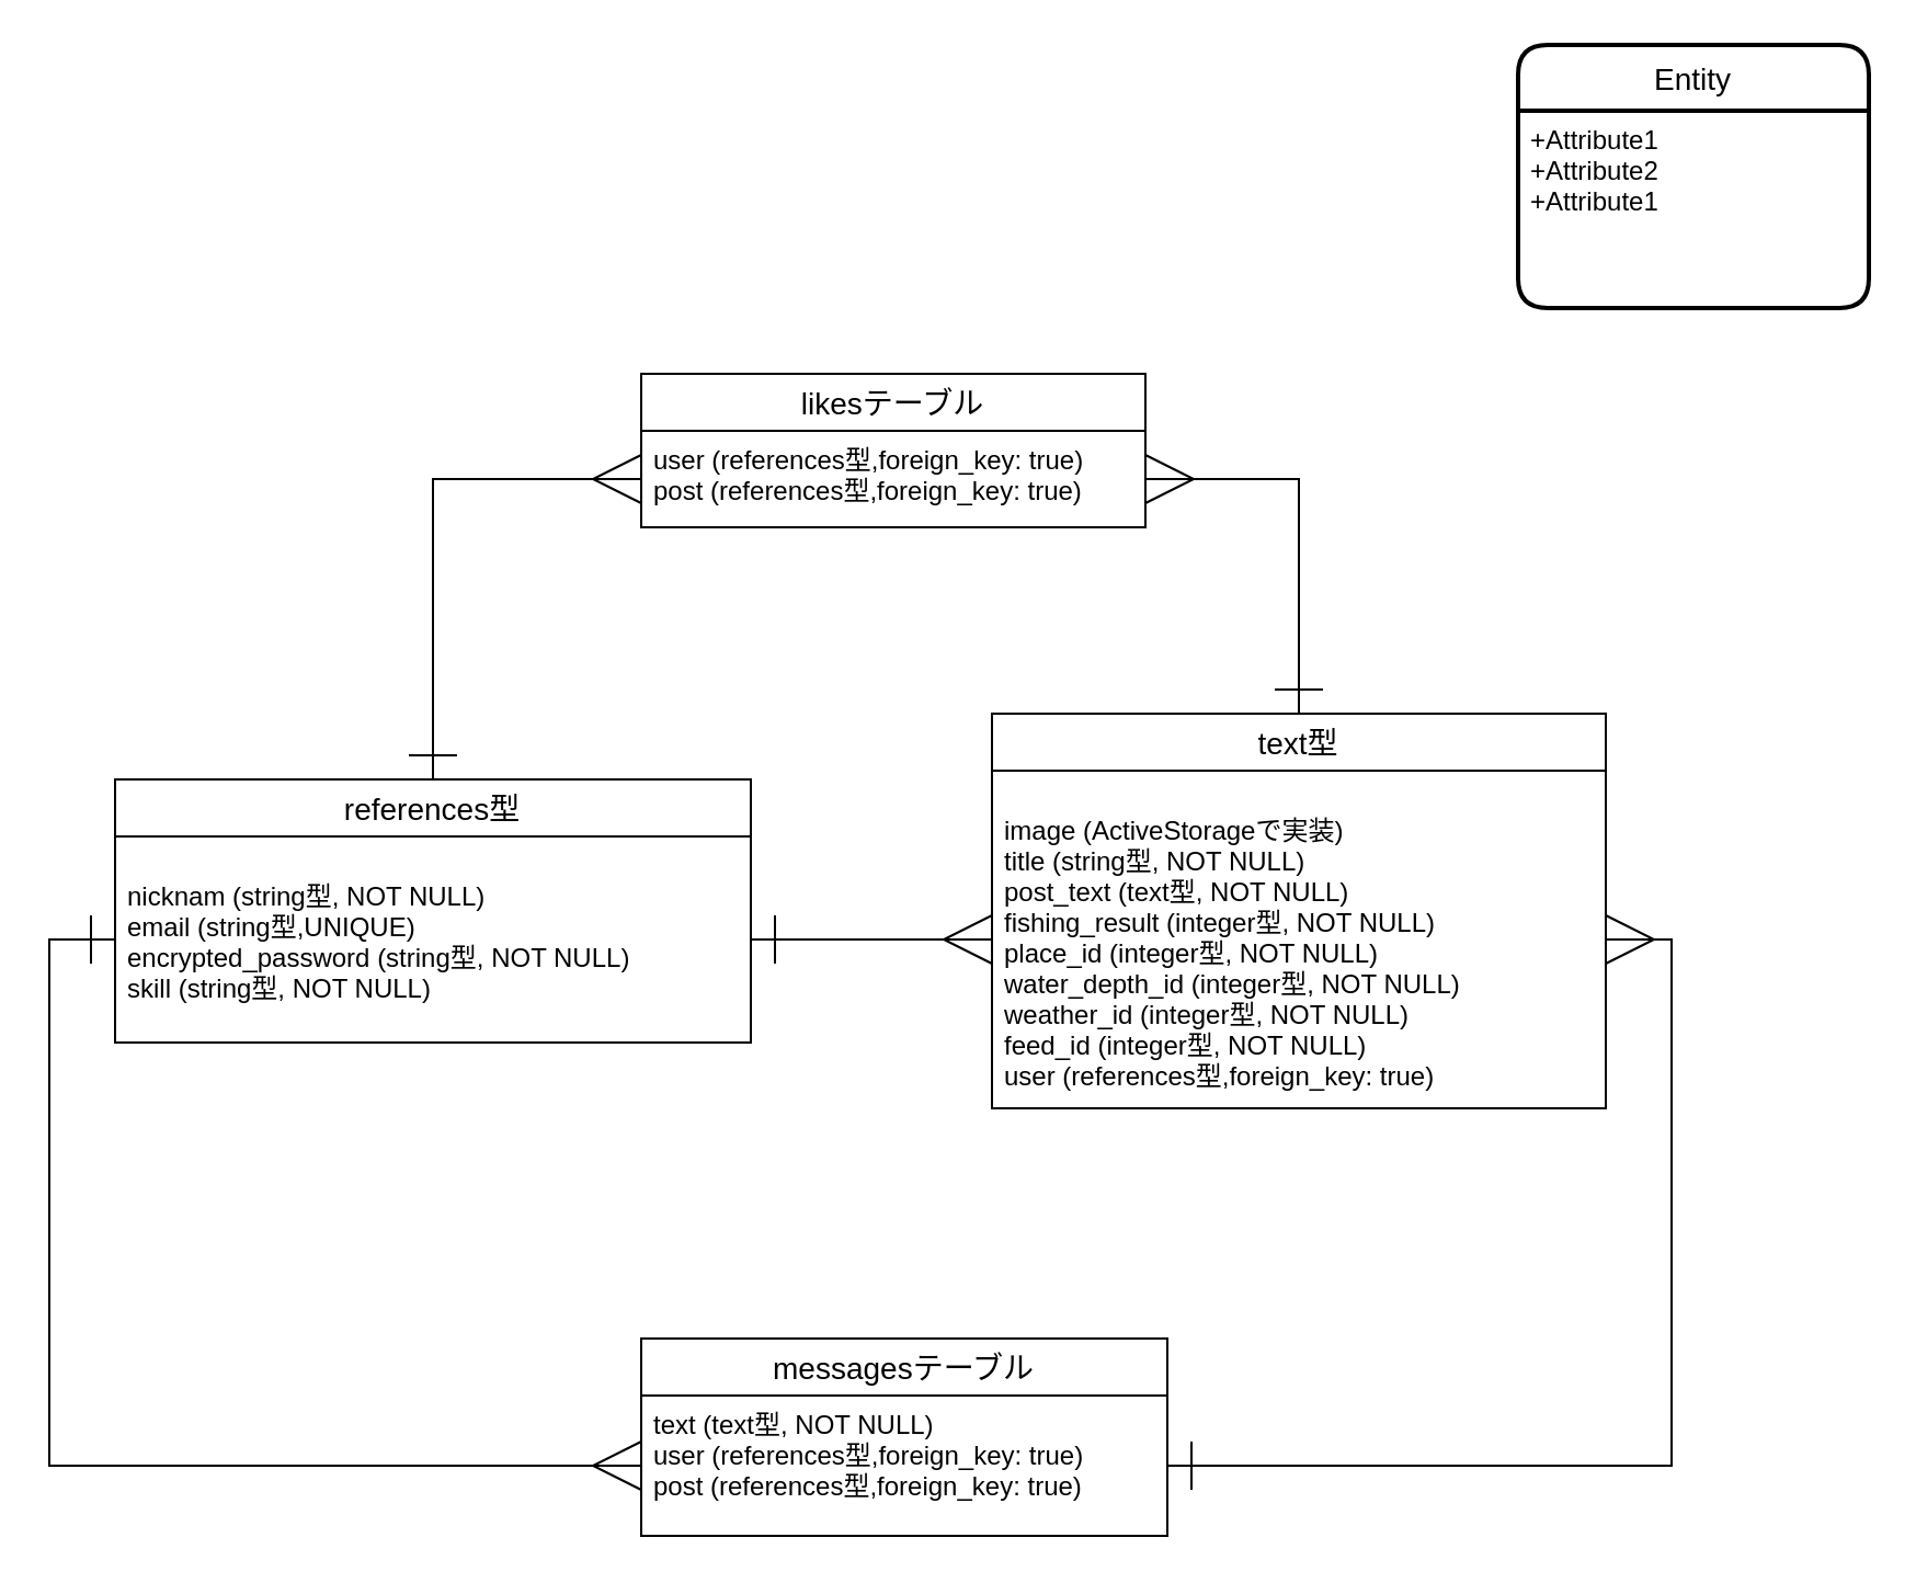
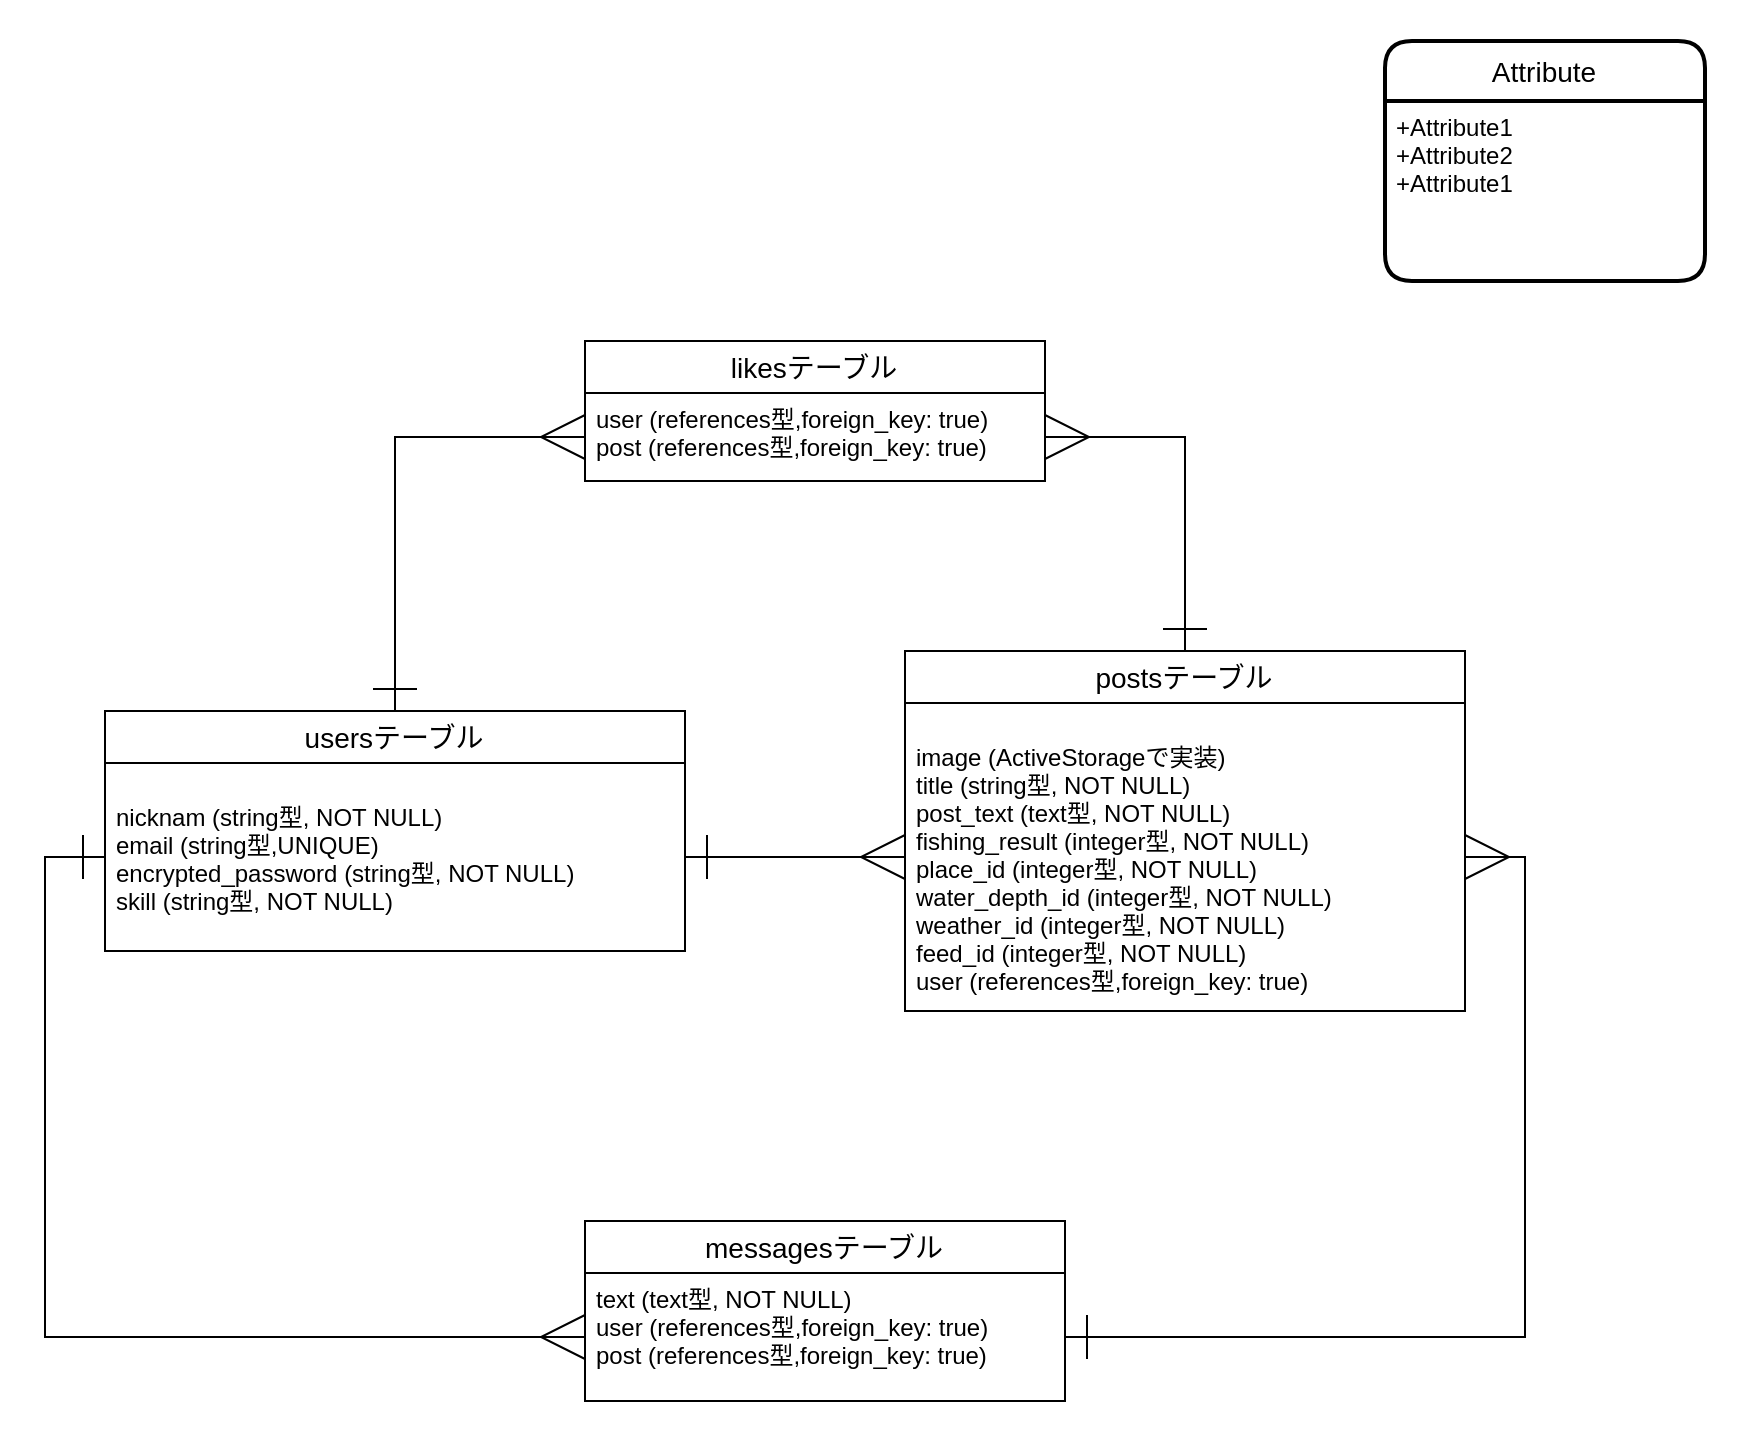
  <mxCell id="0" />
  <mxCell id="1" parent="0" />
- <mxCell id="2" value="references型" style="swimlane;fontStyle=0;childLayout=stackLayout;horizontal=1;startSize=26;horizontalStack=0;resizeParent=1;resizeParentMax=0;resizeLast=0;collapsible=1;marginBottom=0;align=center;fontSize=14;labelBackgroundColor=#ffffff;fillColor=none;strokeColor=#000000;fontColor=#000000;" parent="1" vertex="1"><mxGeometry x="20" y="355" width="290" height="120" as="geometry"><mxRectangle x="80" y="225" width="116" height="26" as="alternateBounds" /></mxGeometry></mxCell>
+ <mxCell id="2" value="usersテーブル" style="swimlane;fontStyle=0;childLayout=stackLayout;horizontal=1;startSize=26;horizontalStack=0;resizeParent=1;resizeParentMax=0;resizeLast=0;collapsible=1;marginBottom=0;align=center;fontSize=14;labelBackgroundColor=#ffffff;fillColor=none;strokeColor=#000000;fontColor=#000000;" parent="1" vertex="1"><mxGeometry x="20" y="355" width="290" height="120" as="geometry"><mxRectangle x="80" y="225" width="116" height="26" as="alternateBounds" /></mxGeometry></mxCell>
  <mxCell id="3" value="&#10;nicknam (string型, NOT NULL)　&#10;email (string型,UNIQUE)&#10;encrypted_password (string型, NOT NULL)&#10;skill (string型, NOT NULL)" style="text;fillColor=none;spacingLeft=4;spacingRight=4;overflow=hidden;rotatable=0;points=[[0,0.5],[1,0.5]];portConstraint=eastwest;fontSize=12;strokeColor=#000000;fontColor=#000000;" parent="2" vertex="1"><mxGeometry y="26" width="290" height="94" as="geometry" /></mxCell>
- <mxCell id="4" value="text型" style="swimlane;fontStyle=0;childLayout=stackLayout;horizontal=1;startSize=26;horizontalStack=0;resizeParent=1;resizeParentMax=0;resizeLast=0;collapsible=1;marginBottom=0;align=center;fontSize=14;strokeColor=#000000;fontColor=#000000;labelBorderColor=none;labelBackgroundColor=#ffffff;fillColor=none;" parent="1" vertex="1"><mxGeometry x="420" y="325" width="280" height="180" as="geometry"><mxRectangle x="480" y="185" width="120" height="26" as="alternateBounds" /></mxGeometry></mxCell>
+ <mxCell id="4" value="postsテーブル" style="swimlane;fontStyle=0;childLayout=stackLayout;horizontal=1;startSize=26;horizontalStack=0;resizeParent=1;resizeParentMax=0;resizeLast=0;collapsible=1;marginBottom=0;align=center;fontSize=14;strokeColor=#000000;fontColor=#000000;labelBorderColor=none;labelBackgroundColor=#ffffff;fillColor=none;" parent="1" vertex="1"><mxGeometry x="420" y="325" width="280" height="180" as="geometry"><mxRectangle x="480" y="185" width="120" height="26" as="alternateBounds" /></mxGeometry></mxCell>
  <mxCell id="5" value="&#10;image (ActiveStorageで実装)&#10;title (string型, NOT NULL)&#10;post_text (text型, NOT NULL)&#10;fishing_result (integer型, NOT NULL)&#10;place_id (integer型, NOT NULL)&#10;water_depth_id (integer型, NOT NULL)&#10;weather_id (integer型, NOT NULL)&#10;feed_id (integer型, NOT NULL)&#10;user (references型,foreign_key: true)" style="text;fillColor=none;spacingLeft=4;spacingRight=4;overflow=hidden;rotatable=0;points=[[0,0.5],[1,0.5]];portConstraint=eastwest;fontSize=12;strokeColor=#000000;fontColor=#000000;" parent="4" vertex="1"><mxGeometry y="26" width="280" height="154" as="geometry" /></mxCell>
  <mxCell id="6" value="likesテーブル" style="swimlane;fontStyle=0;childLayout=stackLayout;horizontal=1;startSize=26;horizontalStack=0;resizeParent=1;resizeParentMax=0;resizeLast=0;collapsible=1;marginBottom=0;align=center;fontSize=14;strokeColor=#000000;fontColor=#000000;labelBackgroundColor=#ffffff;fillColor=none;swimlaneLine=0;" parent="1" vertex="1"><mxGeometry x="260" y="170" width="230" height="70" as="geometry"><mxRectangle x="320" y="40" width="109" height="26" as="alternateBounds" /></mxGeometry></mxCell>
  <mxCell id="7" value="user (references型,foreign_key: true)&#10;post (references型,foreign_key: true)" style="text;fillColor=none;spacingLeft=4;spacingRight=4;overflow=hidden;rotatable=0;points=[[0,0.5],[1,0.5]];portConstraint=eastwest;fontSize=12;strokeColor=#000000;fontColor=#000000;" parent="6" vertex="1"><mxGeometry y="26" width="230" height="44" as="geometry" /></mxCell>
  <mxCell id="8" value="messagesテーブル" style="swimlane;fontStyle=0;childLayout=stackLayout;horizontal=1;startSize=26;horizontalStack=0;resizeParent=1;resizeParentMax=0;resizeLast=0;collapsible=1;marginBottom=0;align=center;fontSize=14;strokeColor=#000000;fontColor=#000000;labelBackgroundColor=#ffffff;fillColor=none;" parent="1" vertex="1"><mxGeometry x="260" y="610" width="240" height="90" as="geometry" /></mxCell>
  <mxCell id="9" value="text (text型, NOT NULL)&#10;user (references型,foreign_key: true)&#10;post (references型,foreign_key: true)" style="text;fillColor=none;spacingLeft=4;spacingRight=4;overflow=hidden;rotatable=0;points=[[0,0.5],[1,0.5]];portConstraint=eastwest;fontSize=12;strokeColor=#000000;fontColor=#000000;" parent="8" vertex="1"><mxGeometry y="26" width="240" height="64" as="geometry" /></mxCell>
  <mxCell id="10" style="edgeStyle=orthogonalEdgeStyle;rounded=0;orthogonalLoop=1;jettySize=auto;html=1;exitX=0;exitY=0.5;exitDx=0;exitDy=0;entryX=0.5;entryY=0;entryDx=0;entryDy=0;endArrow=ERone;endFill=0;startArrow=ERmany;startFill=0;endSize=20;startSize=20;strokeColor=#000000;fontColor=#000000;" parent="1" source="7" target="2" edge="1"><mxGeometry relative="1" as="geometry" /></mxCell>
  <mxCell id="11" style="rounded=0;orthogonalLoop=1;jettySize=auto;html=1;exitX=1;exitY=0.5;exitDx=0;exitDy=0;entryX=0.5;entryY=0;entryDx=0;entryDy=0;edgeStyle=orthogonalEdgeStyle;startArrow=ERmany;startFill=0;endArrow=ERone;endFill=0;strokeWidth=1;targetPerimeterSpacing=0;endSize=20;jumpSize=6;startSize=20;strokeColor=#000000;fontColor=#000000;" parent="1" source="7" target="4" edge="1"><mxGeometry relative="1" as="geometry" /></mxCell>
  <mxCell id="12" style="edgeStyle=orthogonalEdgeStyle;rounded=0;orthogonalLoop=1;jettySize=auto;html=1;exitX=1;exitY=0.5;exitDx=0;exitDy=0;entryX=0;entryY=0.5;entryDx=0;entryDy=0;endArrow=ERmany;endFill=0;startArrow=ERone;startFill=0;endSize=20;startSize=20;strokeColor=#000000;fontColor=#000000;" parent="1" source="3" target="5" edge="1"><mxGeometry relative="1" as="geometry" /></mxCell>
  <mxCell id="13" style="edgeStyle=orthogonalEdgeStyle;rounded=0;orthogonalLoop=1;jettySize=auto;html=1;exitX=0;exitY=0.5;exitDx=0;exitDy=0;entryX=0;entryY=0.5;entryDx=0;entryDy=0;startArrow=ERone;startFill=0;endArrow=ERmany;endFill=0;startSize=20;endSize=20;strokeColor=#000000;fontColor=#000000;" parent="1" source="3" target="9" edge="1"><mxGeometry relative="1" as="geometry" /></mxCell>
  <mxCell id="14" style="edgeStyle=orthogonalEdgeStyle;rounded=0;orthogonalLoop=1;jettySize=auto;html=1;exitX=1;exitY=0.5;exitDx=0;exitDy=0;entryX=1;entryY=0.5;entryDx=0;entryDy=0;startArrow=ERone;startFill=0;endArrow=ERmany;endFill=0;endSize=20;startSize=20;strokeColor=#000000;fontColor=#000000;" parent="1" source="9" target="5" edge="1"><mxGeometry relative="1" as="geometry" /></mxCell>
- <mxCell id="15" value="Entity" style="swimlane;childLayout=stackLayout;horizontal=1;startSize=30;horizontalStack=0;rounded=1;fontSize=14;fontStyle=0;strokeWidth=2;resizeParent=0;resizeLast=1;shadow=0;dashed=0;align=center;labelBackgroundColor=#ffffff;fillColor=none;strokeColor=#000000;fontColor=#000000;" vertex="1" parent="1"><mxGeometry x="660" y="20" width="160" height="120" as="geometry"><mxRectangle x="2" y="8" width="62" height="30" as="alternateBounds" /></mxGeometry></mxCell>
+ <mxCell id="15" value="Attribute" style="swimlane;childLayout=stackLayout;horizontal=1;startSize=30;horizontalStack=0;rounded=1;fontSize=14;fontStyle=0;strokeWidth=2;resizeParent=0;resizeLast=1;shadow=0;dashed=0;align=center;labelBackgroundColor=#ffffff;fillColor=none;strokeColor=#000000;fontColor=#000000;" vertex="1" parent="1"><mxGeometry x="660" y="20" width="160" height="120" as="geometry"><mxRectangle x="2" y="8" width="62" height="30" as="alternateBounds" /></mxGeometry></mxCell>
  <mxCell id="16" value="+Attribute1&#10;+Attribute2&#10;+Attribute1" style="align=left;strokeColor=none;fillColor=none;spacingLeft=4;fontSize=12;verticalAlign=top;resizable=0;rotatable=0;part=1;fontColor=#000000;" vertex="1" parent="15"><mxGeometry y="30" width="160" height="90" as="geometry" /></mxCell>
